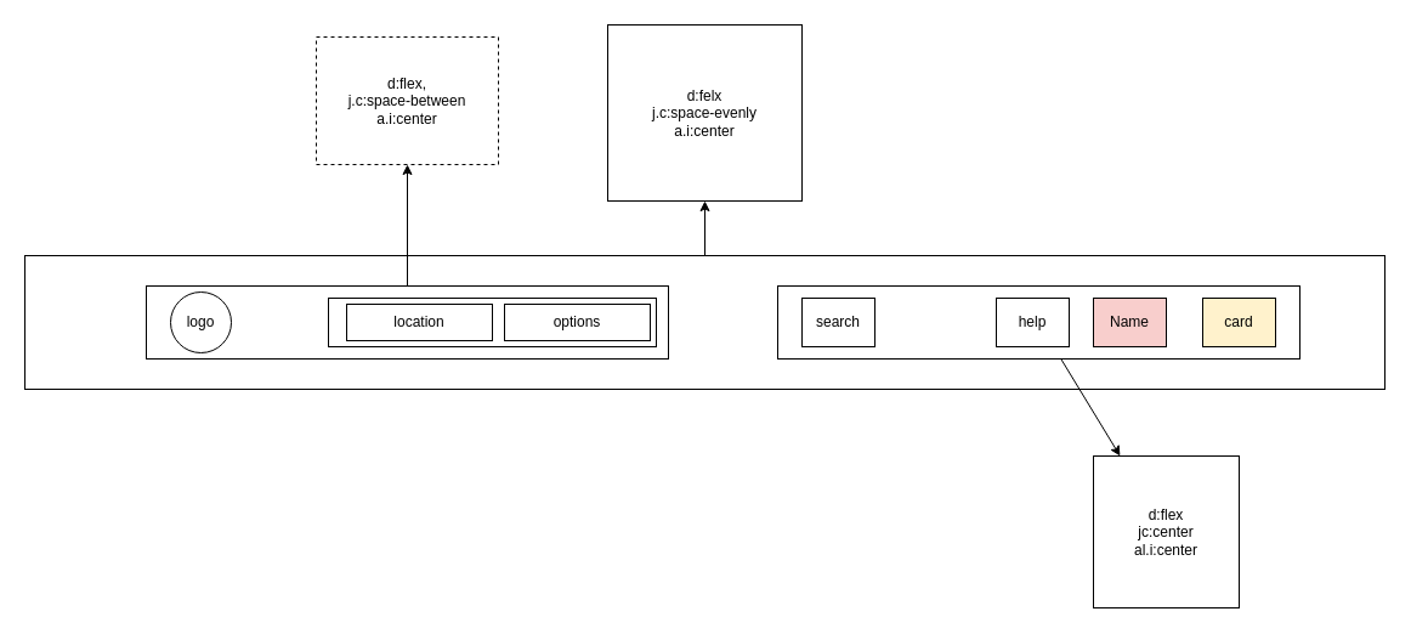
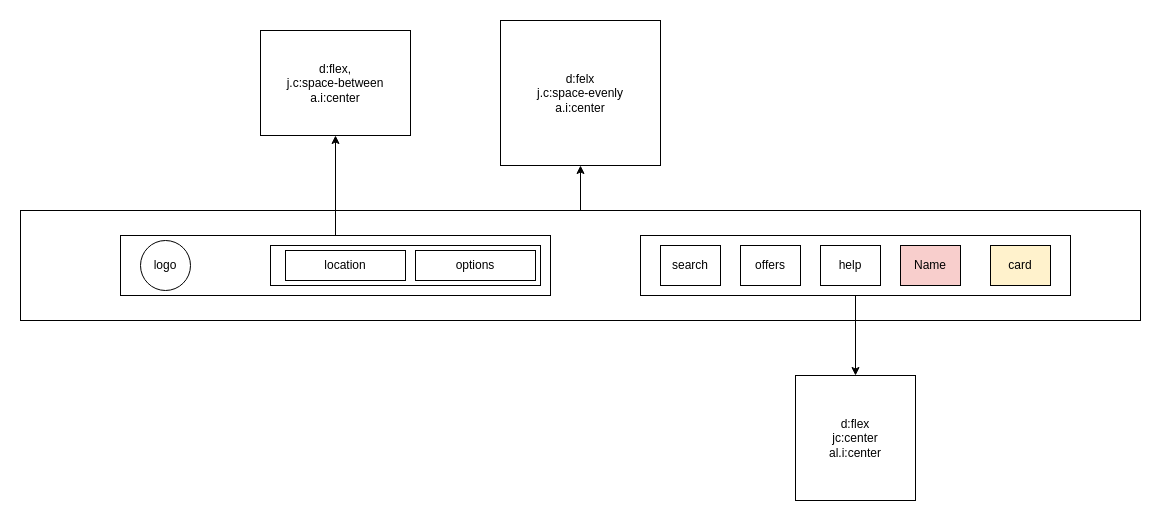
  <mxCell id="0" />
  <mxCell id="1" parent="0" />
  <mxCell id="2" value="" style="edgeStyle=none;html=1;" edge="1" parent="1" source="3" target="23"><mxGeometry relative="1" as="geometry" /></mxCell>
  <mxCell id="3" value="" style="rounded=0;whiteSpace=wrap;html=1;" vertex="1" parent="1"><mxGeometry x="20" y="210" width="1120" height="110" as="geometry" /></mxCell>
  <mxCell id="4" value="" style="edgeStyle=none;html=1;" edge="1" parent="1" source="5" target="19"><mxGeometry relative="1" as="geometry" /></mxCell>
  <mxCell id="5" value="" style="rounded=0;whiteSpace=wrap;html=1;" vertex="1" parent="1"><mxGeometry x="120" y="235" width="430" height="60" as="geometry" /></mxCell>
  <mxCell id="6" value="" style="edgeStyle=none;html=1;" edge="1" parent="1" source="7" target="24"><mxGeometry relative="1" as="geometry" /></mxCell>
  <mxCell id="7" value="" style="rounded=0;whiteSpace=wrap;html=1;" vertex="1" parent="1"><mxGeometry x="640" y="235" width="430" height="60" as="geometry" /></mxCell>
  <mxCell id="8" value="" style="ellipse;whiteSpace=wrap;html=1;aspect=fixed;" vertex="1" parent="1"><mxGeometry x="140" y="240" width="50" height="50" as="geometry" /></mxCell>
  <mxCell id="9" value="" style="rounded=0;whiteSpace=wrap;html=1;" vertex="1" parent="1"><mxGeometry x="285" y="250" width="120" height="30" as="geometry" /></mxCell>
  <mxCell id="10" value="" style="rounded=0;whiteSpace=wrap;html=1;" vertex="1" parent="1"><mxGeometry x="415" y="250" width="90" height="30" as="geometry" /></mxCell>
  <mxCell id="11" value="" style="rounded=0;whiteSpace=wrap;html=1;" vertex="1" parent="1"><mxGeometry x="660" y="245" width="60" height="40" as="geometry" /></mxCell>
+ <mxCell id="12" value="offers" style="rounded=0;whiteSpace=wrap;html=1;" vertex="1" parent="1"><mxGeometry x="740" y="245" width="60" height="40" as="geometry" /></mxCell>
  <mxCell id="13" value="help" style="rounded=0;whiteSpace=wrap;html=1;" vertex="1" parent="1"><mxGeometry x="820" y="245" width="60" height="40" as="geometry" /></mxCell>
  <mxCell id="14" value="Name" style="rounded=0;whiteSpace=wrap;html=1;fillColor=#f8cecc;" vertex="1" parent="1"><mxGeometry x="900" y="245" width="60" height="40" as="geometry" /></mxCell>
  <mxCell id="15" value="card" style="rounded=0;whiteSpace=wrap;html=1;fillColor=#fff2cc;" vertex="1" parent="1"><mxGeometry x="990" y="245" width="60" height="40" as="geometry" /></mxCell>
  <mxCell id="16" value="logo" style="text;html=1;strokeColor=none;fillColor=none;align=center;verticalAlign=middle;whiteSpace=wrap;rounded=0;" vertex="1" parent="1"><mxGeometry x="135" y="250" width="60" height="30" as="geometry" /></mxCell>
  <mxCell id="17" value="location" style="text;html=1;strokeColor=none;fillColor=none;align=center;verticalAlign=middle;whiteSpace=wrap;rounded=0;" vertex="1" parent="1"><mxGeometry x="305" y="255" width="60" height="20" as="geometry" /></mxCell>
  <mxCell id="18" value="search" style="text;html=1;strokeColor=none;fillColor=none;align=center;verticalAlign=middle;whiteSpace=wrap;rounded=0;" vertex="1" parent="1"><mxGeometry x="660" y="250" width="60" height="30" as="geometry" /></mxCell>
- <mxCell id="19" value="d:flex,&lt;br&gt;j.c:space-between&lt;br&gt;a.i:center" style="whiteSpace=wrap;html=1;rounded=0;dashed=1;" vertex="1" parent="1"><mxGeometry x="260" y="30" width="150" height="105" as="geometry" /></mxCell>
+ <mxCell id="19" value="d:flex,&lt;br&gt;j.c:space-between&lt;br&gt;a.i:center" style="whiteSpace=wrap;html=1;rounded=0;" vertex="1" parent="1"><mxGeometry x="260" y="30" width="150" height="105" as="geometry" /></mxCell>
  <mxCell id="20" value="" style="rounded=0;whiteSpace=wrap;html=1;" vertex="1" parent="1"><mxGeometry x="270" y="245" width="270" height="40" as="geometry" /></mxCell>
  <mxCell id="21" value="location" style="rounded=0;whiteSpace=wrap;html=1;" vertex="1" parent="1"><mxGeometry x="285" y="250" width="120" height="30" as="geometry" /></mxCell>
  <mxCell id="22" value="options" style="rounded=0;whiteSpace=wrap;html=1;" vertex="1" parent="1"><mxGeometry x="415" y="250" width="120" height="30" as="geometry" /></mxCell>
  <mxCell id="23" value="d:felx&lt;br&gt;j.c:space-evenly&lt;br&gt;a.i:center" style="whiteSpace=wrap;html=1;rounded=0;" vertex="1" parent="1"><mxGeometry x="500" y="20" width="160" height="145" as="geometry" /></mxCell>
- <mxCell id="24" value="d:flex&lt;br&gt;jc:center&lt;br&gt;al.i:center" style="whiteSpace=wrap;html=1;rounded=0;" vertex="1" parent="1"><mxGeometry x="900" y="375" width="120" height="125" as="geometry" /></mxCell>
+ <mxCell id="24" value="d:flex&lt;br&gt;jc:center&lt;br&gt;al.i:center" style="whiteSpace=wrap;html=1;rounded=0;" vertex="1" parent="1"><mxGeometry x="795" y="375" width="120" height="125" as="geometry" /></mxCell>
